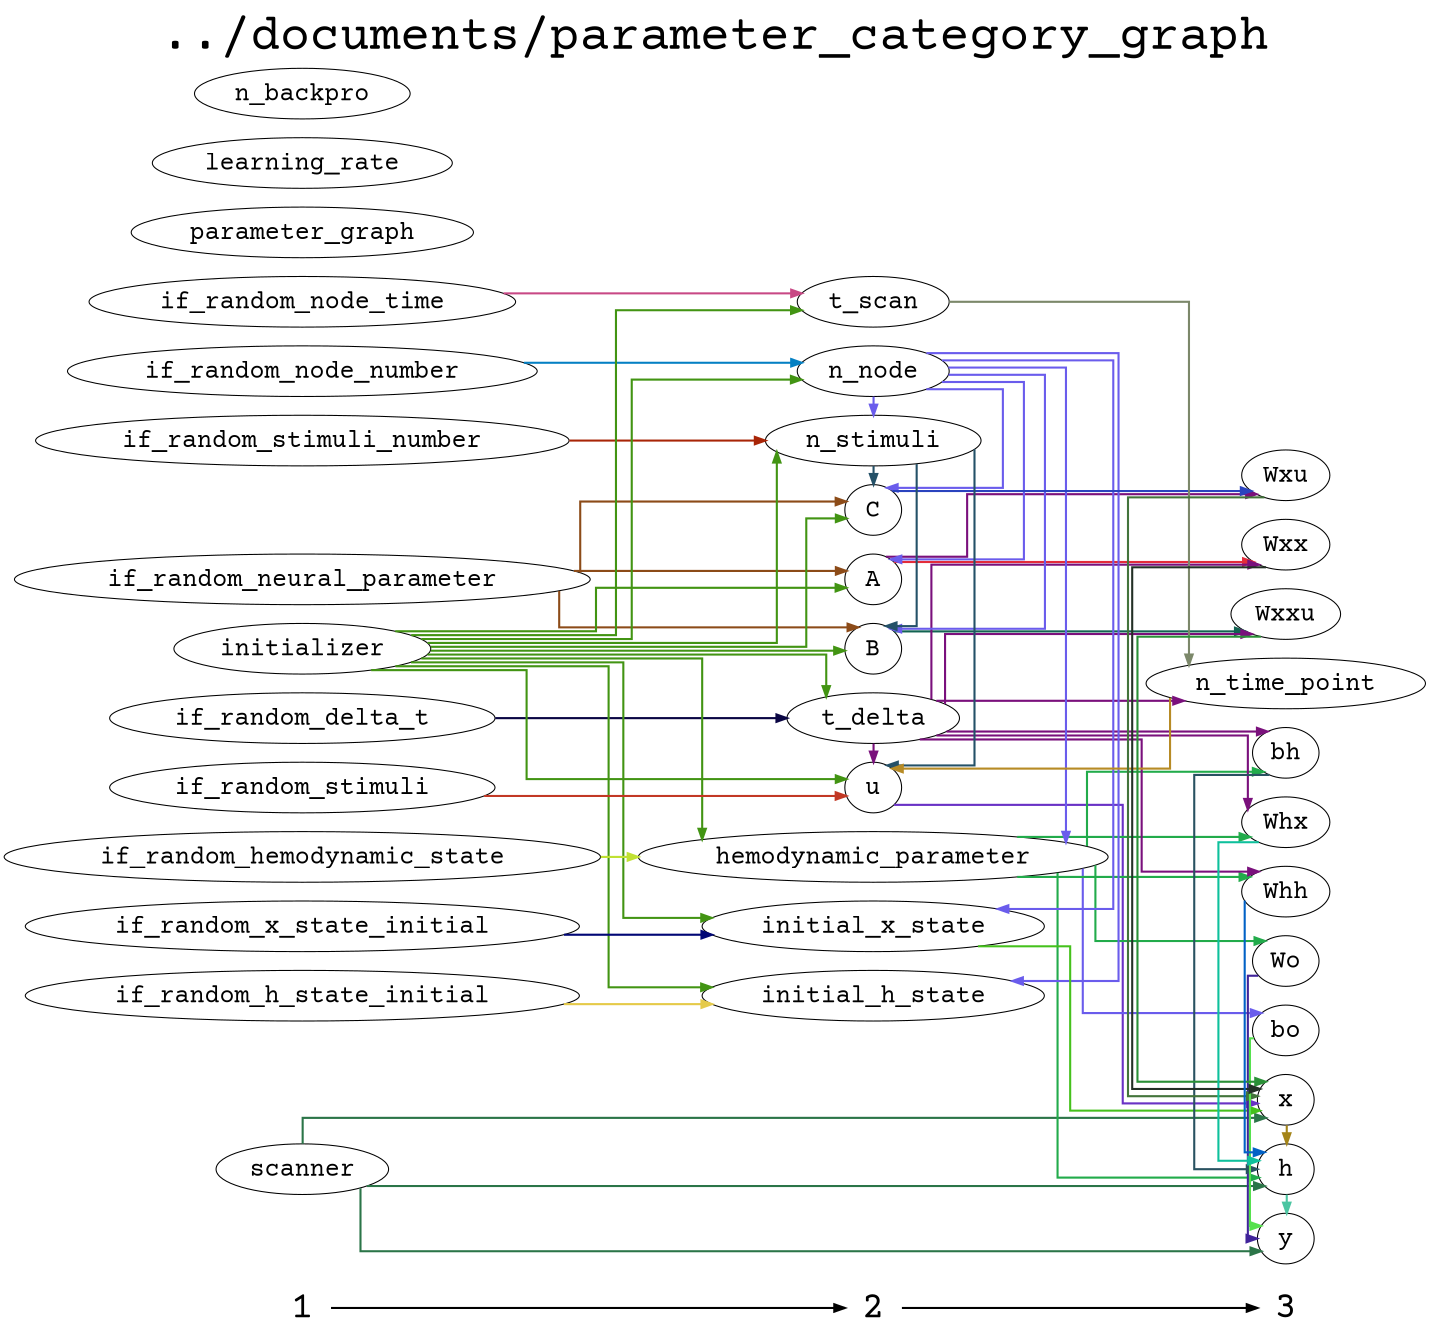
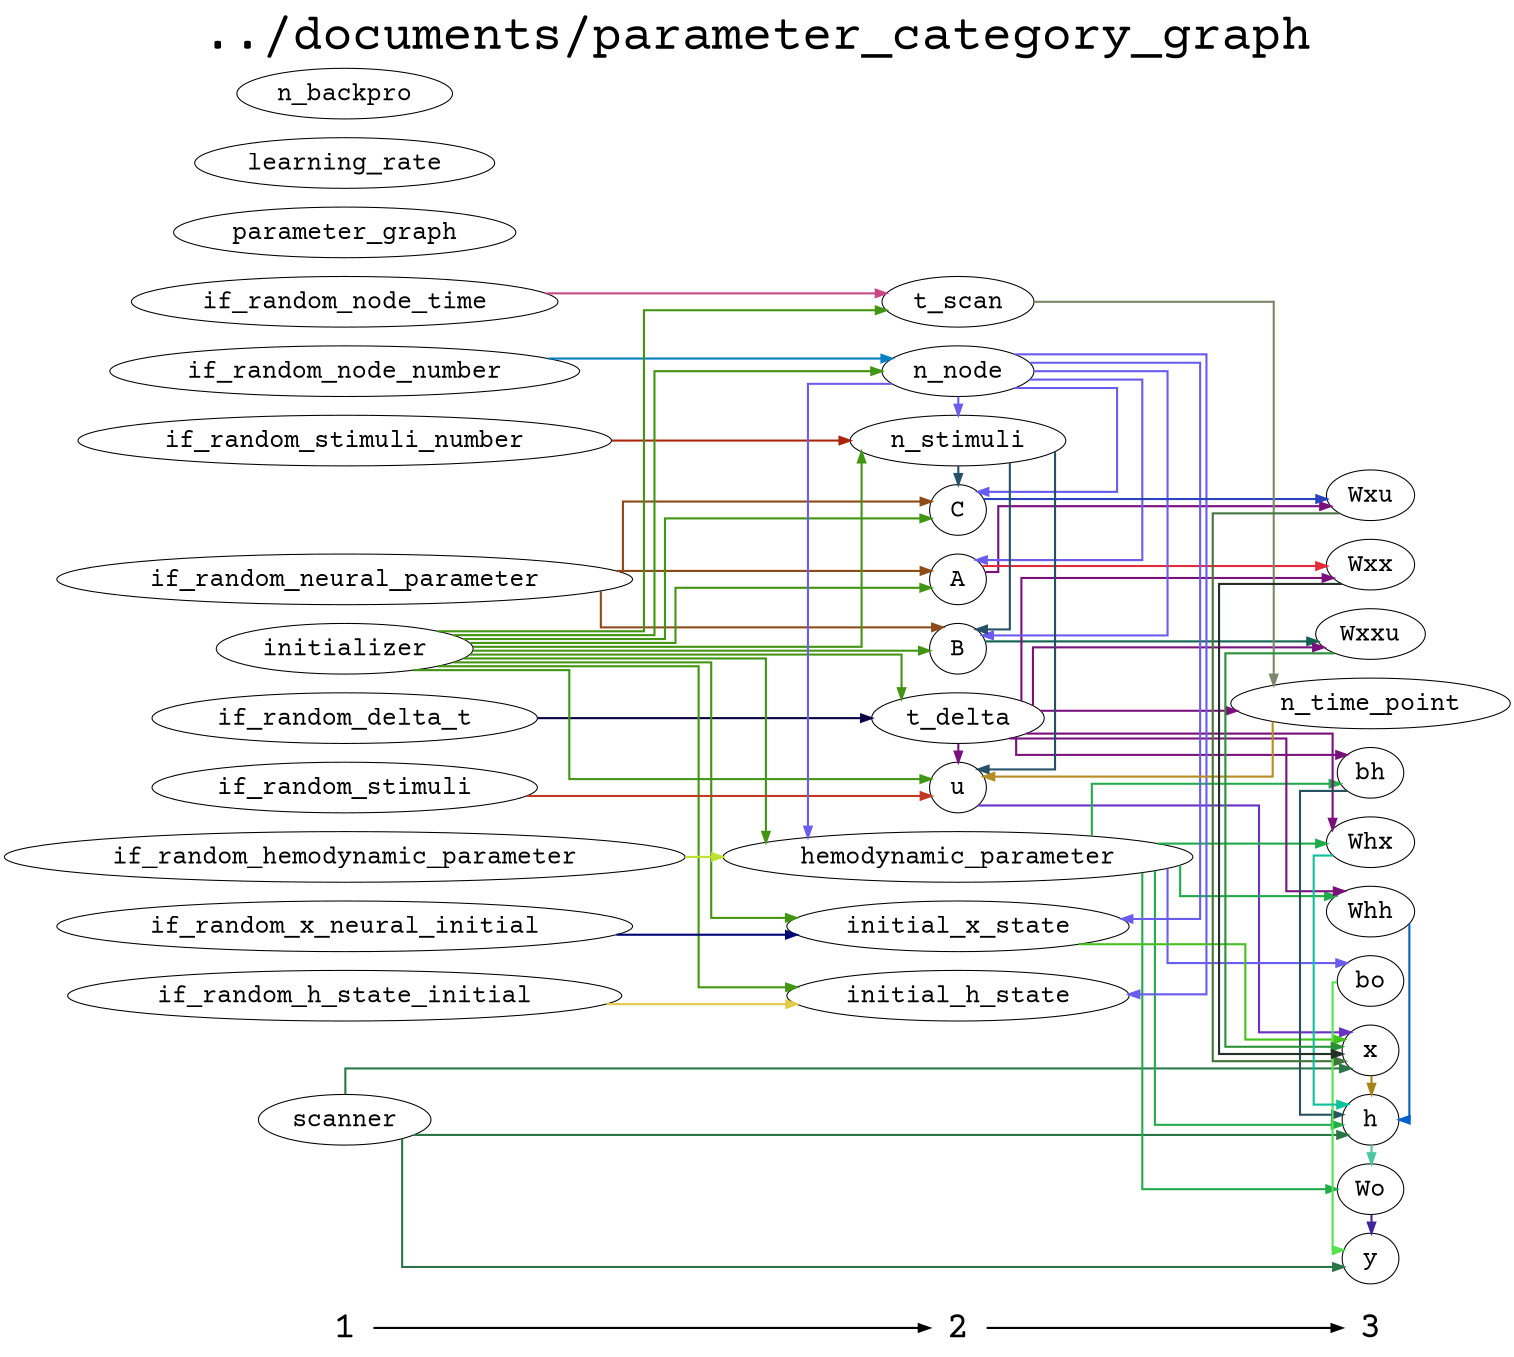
  digraph {
    fontname="Courier Prime"
    fontsize=48
    label="../documents/parameter_category_graph"
    labelloc=t
    rankdir=LR
    splines=ortho
    node [fontname="Courier Prime" fontsize=24]
    edge [fontname="Courier Prime" penwidth=2 color="#429413"]
    1 [fontsize=36 shape=plaintext]
    2 [fontsize=36 shape=plaintext]
    3 [fontsize=36 shape=plaintext]
    if_random_neural_parameter
    parameter_graph
    n6 [label=if_random_node_time]
    if_random_delta_t
    if_random_node_number
    if_random_h_state_initial
    if_random_stimuli_number
    learning_rate
    scanner
    n_backpro
    initializer
-   if_random_hemodynamic_parameter [label=if_random_hemodynamic_state]
-   if_random_x_state_initial
+   if_random_hemodynamic_parameter
+   if_random_x_state_initial [label=if_random_x_neural_initial]
    if_random_stimuli
    A
    u
    B
    hemodynamic_parameter
    t_delta
    n_node
    C
    t_scan
    initial_x_state
    n_stimuli
    initial_h_state
    n_time_point
    x
    Wo
    bh
    Wxu
    bo
    h
    y
    Wxxu
    Whx
    Wxx
    Whh
    subgraph sub_1 {
      1
      2
      3
    }
    subgraph sub_2 {
      rank=same
      1
      if_random_neural_parameter
      parameter_graph
      n6
      if_random_delta_t
      if_random_node_number
      if_random_h_state_initial
      if_random_stimuli_number
      learning_rate
      scanner
      n_backpro
      initializer
      if_random_hemodynamic_parameter
      if_random_x_state_initial
      if_random_stimuli
    }
    subgraph sub_3 {
      rank=same
      2
      A
      u
      B
      hemodynamic_parameter
      t_delta
      n_node
      C
      t_scan
      initial_x_state
      n_stimuli
      initial_h_state
    }
    subgraph sub_4 {
      rank=same
      3
      n_time_point
      x
      Wo
      bh
      Wxu
      bo
      h
      y
      Wxxu
      Whx
      Wxx
      Whh
    }
    1 -> 2 [color=""]
    2 -> 3 [color=""]
    if_random_neural_parameter -> A [color="#8C4B18"]
    if_random_neural_parameter -> B [color="#8C4B18"]
    if_random_neural_parameter -> C [color="#8C4B18"]
    n6 -> t_scan [color="#C84885"]
    if_random_delta_t -> t_delta [color="#0A0543"]
    if_random_node_number -> n_node [color="#0480C3"]
    if_random_h_state_initial -> initial_h_state [color="#E5CA4A"]
    if_random_stimuli_number -> n_stimuli [color="#A82507"]
    scanner -> x [color="#2B7548"]
    scanner -> h [color="#2B7548"]
    scanner -> y [color="#2B7548"]
    initializer -> A
    initializer -> u
    initializer -> B
    initializer -> hemodynamic_parameter
    initializer -> t_delta
    initializer -> n_node
    initializer -> C
    initializer -> t_scan
    initializer -> initial_x_state
    initializer -> n_stimuli
    initializer -> initial_h_state
    if_random_hemodynamic_parameter -> hemodynamic_parameter [color="#C0E133"]
    if_random_x_state_initial -> initial_x_state [color="#010775"]
    if_random_stimuli -> u [color="#C23824"]
    A -> Wxu [color="#7A107C"]
    A -> Wxx [color="#E32C3A"]
    u -> x [color="#6932C5"]
    B -> Wxxu [color="#126352"]
    hemodynamic_parameter -> Wo [color="#22AB4B"]
    hemodynamic_parameter -> bh [color="#22AB4B"]
    hemodynamic_parameter -> bo [color="#6A5CEC"]
    hemodynamic_parameter -> h [color="#22AB4B"]
    hemodynamic_parameter -> Whx [color="#22AB4B"]
    hemodynamic_parameter -> Whh [color="#22AB4B"]
    t_delta -> u [color="#7A107C"]
    t_delta -> n_time_point [color="#7A107C"]
    t_delta -> bh [color="#7A107C"]
    t_delta -> Wxxu [color="#7A107C"]
    t_delta -> Whx [color="#7A107C"]
    t_delta -> Wxx [color="#7A107C"]
    t_delta -> Whh [color="#7A107C"]
    n_node -> A [color="#6A5CEC"]
    n_node -> B [color="#6A5CEC"]
    n_node -> hemodynamic_parameter [color="#6A5CEC"]
    n_node -> C [color="#6A5CEC"]
    n_node -> initial_x_state [color="#6A5CEC"]
    n_node -> n_stimuli [color="#6A5CEC"]
    n_node -> initial_h_state [color="#6A5CEC"]
    C -> Wxu [color="#2A43BE"]
    t_scan -> n_time_point [color="#7C886A"]
    initial_x_state -> x [color="#45C11C"]
    n_stimuli -> u [color="#245168"]
    n_stimuli -> B [color="#245168"]
    n_stimuli -> C [color="#245168"]
    n_time_point -> u [color="#B78B25"]
    x -> h [color="#A48418"]
    Wo -> y [color="#41249A"]
    bh -> h [color="#295261"]
    Wxu -> x [color="#43743B"]
    bo -> y [color="#56E14E"]
-   h -> y [color="#4BC5A1"]
+   h -> Wo [color="#4BC5A1"]
    Wxxu -> x [color="#2A9037"]
    Whx -> h [color="#0EC09C"]
    Wxx -> x [color="#233026"]
    Whh -> h [color="#0161C6"]
  }
